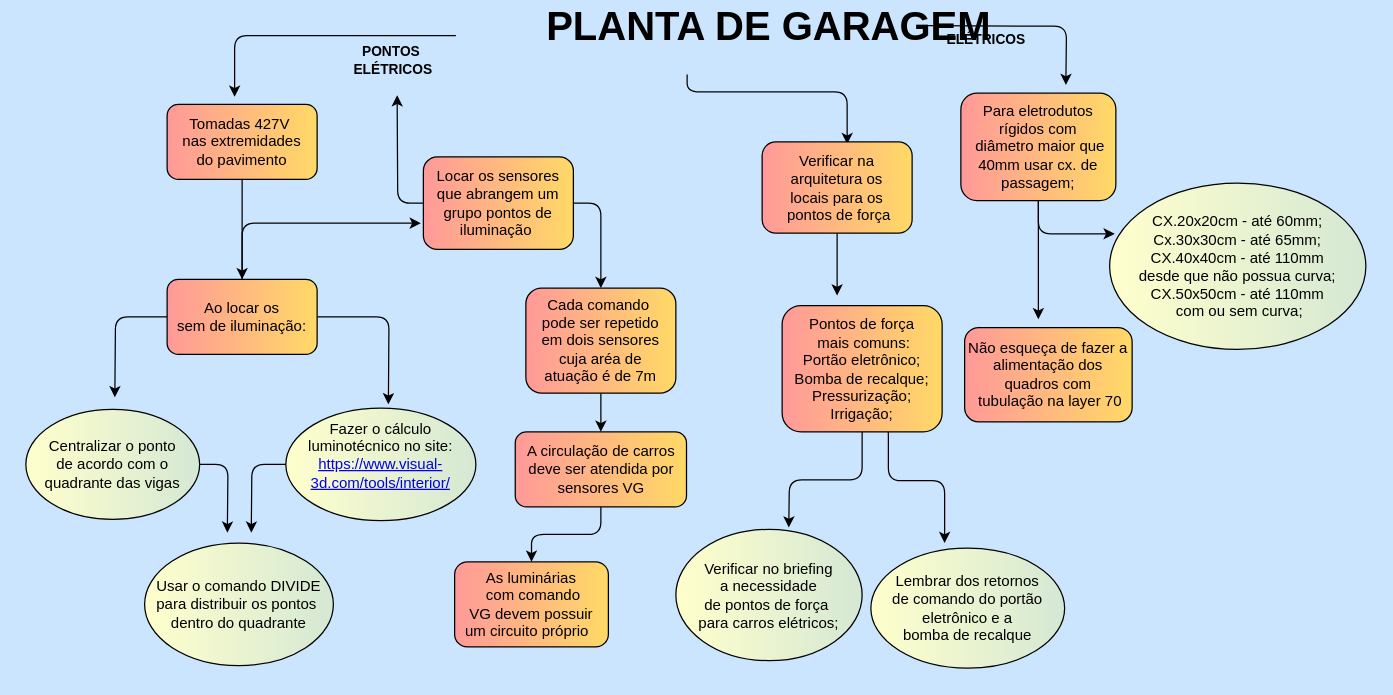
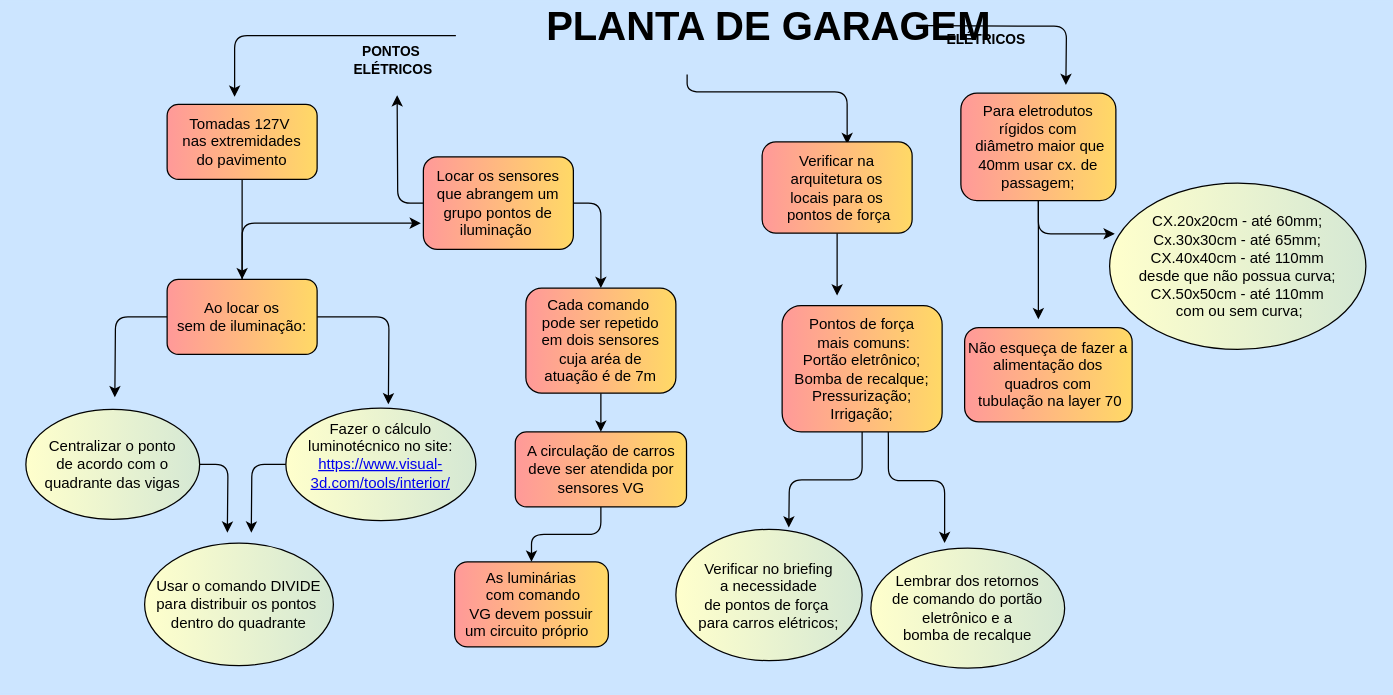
  <mxCell id="0" />
  <mxCell id="1" parent="0" />
  <mxCell id="2" value="" style="edgeStyle=orthogonalEdgeStyle;rounded=1;orthogonalLoop=1;jettySize=auto;html=1;" edge="1" parent="1"><mxGeometry relative="1" as="geometry"><mxPoint x="364" y="28" as="sourcePoint" /><mxPoint x="187" y="77" as="targetPoint" /><Array as="points"><mxPoint x="347" y="28" /><mxPoint x="218" y="28" /></Array></mxGeometry></mxCell>
  <mxCell id="3" value="PONTOS&lt;br&gt;&amp;nbsp;ELÉTRICOS" style="edgeLabel;html=1;align=center;verticalAlign=middle;resizable=0;points=[];labelBackgroundColor=none;fontStyle=1" vertex="1" connectable="0" parent="2"><mxGeometry x="0.018" y="-2" relative="1" as="geometry"><mxPoint x="62" y="21" as="offset" /></mxGeometry></mxCell>
  <mxCell id="4" style="edgeStyle=orthogonalEdgeStyle;rounded=1;orthogonalLoop=1;jettySize=auto;html=1;" edge="1" parent="1"><mxGeometry relative="1" as="geometry"><mxPoint x="852" y="67.5" as="targetPoint" /><mxPoint x="741" y="20" as="sourcePoint" /></mxGeometry></mxCell>
  <mxCell id="5" style="edgeStyle=orthogonalEdgeStyle;rounded=1;orthogonalLoop=1;jettySize=auto;html=1;entryX=0.567;entryY=0.025;entryDx=0;entryDy=0;entryPerimeter=0;" edge="1" parent="1" source="6" target="19"><mxGeometry relative="1" as="geometry"><mxPoint x="710" y="113" as="targetPoint" /><Array as="points"><mxPoint x="549" y="73" /><mxPoint x="677" y="73" /></Array></mxGeometry></mxCell>
  <mxCell id="6" value="PLANTA DE GARAGEM&lt;br&gt;&amp;nbsp;" style="text;strokeColor=none;fillColor=none;html=1;fontSize=32;fontStyle=1;verticalAlign=middle;align=center;labelBackgroundColor=none;labelBorderColor=none;strokeWidth=2;fontColor=#000000;" parent="1" vertex="1"><mxGeometry x="495" y="20" width="237" height="39" as="geometry" /></mxCell>
  <mxCell id="7" value="" style="edgeStyle=orthogonalEdgeStyle;rounded=1;orthogonalLoop=1;jettySize=auto;html=1;" edge="1" parent="1" source="8" target="12"><mxGeometry relative="1" as="geometry" /></mxCell>
- <mxCell id="8" value="Tomadas 427V&amp;nbsp;&lt;br&gt;nas extremidades&lt;br&gt;do pavimento" style="rounded=1;whiteSpace=wrap;html=1;gradientColor=#FFD966;fillColor=#FF9999;gradientDirection=east;" vertex="1" parent="1"><mxGeometry x="133" y="83" width="120" height="60" as="geometry" /></mxCell>
+ <mxCell id="8" value="Tomadas 127V&amp;nbsp;&lt;br&gt;nas extremidades&lt;br&gt;do pavimento" style="rounded=1;whiteSpace=wrap;html=1;gradientColor=#FFD966;fillColor=#FF9999;gradientDirection=east;" vertex="1" parent="1"><mxGeometry x="133" y="83" width="120" height="60" as="geometry" /></mxCell>
  <mxCell id="9" style="edgeStyle=orthogonalEdgeStyle;rounded=1;orthogonalLoop=1;jettySize=auto;html=1;" edge="1" parent="1" source="12"><mxGeometry relative="1" as="geometry"><mxPoint x="91.169" y="317.338" as="targetPoint" /></mxGeometry></mxCell>
  <mxCell id="10" style="edgeStyle=orthogonalEdgeStyle;rounded=1;orthogonalLoop=1;jettySize=auto;html=1;" edge="1" parent="1" source="12"><mxGeometry relative="1" as="geometry"><mxPoint x="310" y="323" as="targetPoint" /></mxGeometry></mxCell>
  <mxCell id="11" style="edgeStyle=orthogonalEdgeStyle;rounded=1;orthogonalLoop=1;jettySize=auto;html=1;" edge="1" parent="1" source="12"><mxGeometry relative="1" as="geometry"><mxPoint x="336" y="178" as="targetPoint" /><Array as="points"><mxPoint x="193" y="178" /></Array></mxGeometry></mxCell>
  <mxCell id="12" value="Ao locar os&lt;br&gt;&amp;nbsp;sem de iluminação:&amp;nbsp;" style="rounded=1;whiteSpace=wrap;html=1;gradientColor=#FFD966;fillColor=#FF9999;gradientDirection=east;" vertex="1" parent="1"><mxGeometry x="133" y="223" width="120" height="60" as="geometry" /></mxCell>
  <mxCell id="13" style="edgeStyle=orthogonalEdgeStyle;rounded=1;orthogonalLoop=1;jettySize=auto;html=1;" edge="1" parent="1" source="14"><mxGeometry relative="1" as="geometry"><mxPoint x="181.169" y="425.672" as="targetPoint" /></mxGeometry></mxCell>
  <mxCell id="14" value="Centralizar o ponto&lt;br&gt;de acordo com o&lt;br&gt;quadrante das vigas" style="ellipse;whiteSpace=wrap;html=1;fillColor=#FFFFCC;rounded=1;gradientColor=#D5E8D4;gradientDirection=east;" vertex="1" parent="1"><mxGeometry x="20" y="327" width="139" height="88" as="geometry" /></mxCell>
  <mxCell id="15" style="edgeStyle=orthogonalEdgeStyle;rounded=1;orthogonalLoop=1;jettySize=auto;html=1;" edge="1" parent="1" source="16"><mxGeometry relative="1" as="geometry"><mxPoint x="200.336" y="425.672" as="targetPoint" /></mxGeometry></mxCell>
  <mxCell id="16" value="Fazer o cálculo&lt;br&gt;luminotécnico no site:&lt;br&gt;&lt;a href=&quot;https://www.visual-3d.com/tools/interior/&quot;&gt;https://www.visual-3d.com/tools/interior/&lt;/a&gt;&lt;br&gt;&amp;nbsp;" style="ellipse;whiteSpace=wrap;html=1;fillColor=#FFFFCC;rounded=1;gradientColor=#D5E8D4;gradientDirection=east;" vertex="1" parent="1"><mxGeometry x="228" y="326" width="152" height="90" as="geometry" /></mxCell>
  <mxCell id="17" value="Usar o comando DIVIDE&lt;br&gt;para distribuir os pontos&amp;nbsp;&lt;br&gt;dentro do quadrante" style="ellipse;whiteSpace=wrap;html=1;fillColor=#FFFFCC;rounded=1;gradientColor=#D5E8D4;gradientDirection=east;" vertex="1" parent="1"><mxGeometry x="115" y="434" width="151" height="98" as="geometry" /></mxCell>
  <mxCell id="18" style="edgeStyle=orthogonalEdgeStyle;rounded=1;orthogonalLoop=1;jettySize=auto;html=1;" edge="1" parent="1" source="19"><mxGeometry relative="1" as="geometry"><mxPoint x="669" y="236" as="targetPoint" /></mxGeometry></mxCell>
  <mxCell id="19" value="Verificar na arquitetura os&lt;br&gt;locais&amp;nbsp;para os&lt;br&gt;&amp;nbsp;pontos de força" style="rounded=1;whiteSpace=wrap;html=1;labelBackgroundColor=none;fillColor=#FF9999;gradientColor=#FFD966;gradientDirection=east;" vertex="1" parent="1"><mxGeometry x="609" y="113" width="120" height="73" as="geometry" /></mxCell>
  <mxCell id="20" style="edgeStyle=orthogonalEdgeStyle;rounded=1;orthogonalLoop=1;jettySize=auto;html=1;" edge="1" parent="1"><mxGeometry relative="1" as="geometry"><mxPoint x="755" y="434" as="targetPoint" /><mxPoint x="707" y="339" as="sourcePoint" /><Array as="points"><mxPoint x="710" y="384" /><mxPoint x="755" y="384" /></Array></mxGeometry></mxCell>
  <mxCell id="21" style="edgeStyle=orthogonalEdgeStyle;rounded=1;orthogonalLoop=1;jettySize=auto;html=1;" edge="1" parent="1" source="22"><mxGeometry relative="1" as="geometry"><mxPoint x="630.336" y="421.505" as="targetPoint" /></mxGeometry></mxCell>
  <mxCell id="22" value="Pontos de força&lt;br&gt;&amp;nbsp;mais comuns:&lt;br&gt;Portão eletrônico;&lt;br&gt;Bomba de recalque;&lt;br&gt;Pressurização;&lt;br&gt;Irrigação;" style="rounded=1;whiteSpace=wrap;html=1;labelBackgroundColor=none;fillColor=#FF9999;gradientColor=#FFD966;gradientDirection=east;" vertex="1" parent="1"><mxGeometry x="625" y="244" width="128" height="101" as="geometry" /></mxCell>
  <mxCell id="23" value="Verificar no briefing&lt;br&gt;a necessidade&lt;br&gt;de pontos de força&amp;nbsp;&lt;br&gt;para carros elétricos;" style="ellipse;whiteSpace=wrap;html=1;fillColor=#FFFFCC;rounded=1;gradientColor=#D5E8D4;gradientDirection=east;" vertex="1" parent="1"><mxGeometry x="540" y="423" width="149" height="105" as="geometry" /></mxCell>
  <mxCell id="24" value="ELÉTRICOS" style="edgeLabel;html=1;align=center;verticalAlign=middle;resizable=0;points=[];labelBackgroundColor=none;fontStyle=1" vertex="1" connectable="0" parent="1"><mxGeometry x="782" y="58" as="geometry"><mxPoint x="5" y="-28" as="offset" /></mxGeometry></mxCell>
  <mxCell id="25" style="edgeStyle=orthogonalEdgeStyle;rounded=1;orthogonalLoop=1;jettySize=auto;html=1;" edge="1" parent="1" source="27"><mxGeometry relative="1" as="geometry"><mxPoint x="830" y="255" as="targetPoint" /></mxGeometry></mxCell>
  <mxCell id="26" style="edgeStyle=orthogonalEdgeStyle;rounded=1;orthogonalLoop=1;jettySize=auto;html=1;entryX=0.02;entryY=0.305;entryDx=0;entryDy=0;entryPerimeter=0;" edge="1" parent="1" source="27" target="37"><mxGeometry relative="1" as="geometry"><mxPoint x="877.836" y="203.172" as="targetPoint" /><Array as="points"><mxPoint x="830" y="187" /></Array></mxGeometry></mxCell>
  <mxCell id="27" value="Para eletrodutos rígidos com&lt;br&gt;&amp;nbsp;diâmetro maior que 40mm usar cx. de passagem;" style="rounded=1;whiteSpace=wrap;html=1;gradientColor=#FFD966;fillColor=#FF9999;gradientDirection=east;" vertex="1" parent="1"><mxGeometry x="768" y="74" width="124" height="86" as="geometry" /></mxCell>
  <mxCell id="28" value="Não esqueça de fazer a alimentação dos quadros com&lt;br&gt;&amp;nbsp;tubulação na layer 70" style="rounded=1;whiteSpace=wrap;html=1;gradientColor=#FFD966;fillColor=#FF9999;gradientDirection=east;" vertex="1" parent="1"><mxGeometry x="771" y="261.5" width="134" height="75.5" as="geometry" /></mxCell>
  <mxCell id="29" style="edgeStyle=orthogonalEdgeStyle;rounded=1;orthogonalLoop=1;jettySize=auto;html=1;" edge="1" parent="1" source="31"><mxGeometry relative="1" as="geometry"><mxPoint x="317.003" y="75.672" as="targetPoint" /></mxGeometry></mxCell>
  <mxCell id="30" value="" style="edgeStyle=orthogonalEdgeStyle;rounded=1;orthogonalLoop=1;jettySize=auto;html=1;exitX=1;exitY=0.5;exitDx=0;exitDy=0;" edge="1" parent="1" source="31" target="33"><mxGeometry relative="1" as="geometry" /></mxCell>
  <mxCell id="31" value="Locar os sensores&lt;br&gt;que abrangem um&lt;br&gt;grupo pontos de iluminação&amp;nbsp;" style="rounded=1;whiteSpace=wrap;html=1;gradientColor=#FFD966;fillColor=#FF9999;gradientDirection=east;" vertex="1" parent="1"><mxGeometry x="338" y="125" width="120" height="74" as="geometry" /></mxCell>
  <mxCell id="32" value="" style="edgeStyle=orthogonalEdgeStyle;rounded=1;orthogonalLoop=1;jettySize=auto;html=1;" edge="1" parent="1" source="33" target="35"><mxGeometry relative="1" as="geometry" /></mxCell>
  <mxCell id="33" value="Cada comando&amp;nbsp;&lt;br&gt;pode ser repetido&lt;br&gt;em dois sensores&lt;br&gt;cuja aréa de &lt;br&gt;atuação é de 7m" style="rounded=1;whiteSpace=wrap;html=1;gradientColor=#FFD966;fillColor=#FF9999;gradientDirection=east;" vertex="1" parent="1"><mxGeometry x="420" y="230" width="120" height="84" as="geometry" /></mxCell>
  <mxCell id="34" value="" style="edgeStyle=orthogonalEdgeStyle;rounded=1;orthogonalLoop=1;jettySize=auto;html=1;" edge="1" parent="1" source="35" target="38"><mxGeometry relative="1" as="geometry" /></mxCell>
  <mxCell id="35" value="A circulação de carros&lt;br&gt;deve ser atendida por&lt;br&gt;sensores VG" style="rounded=1;whiteSpace=wrap;html=1;gradientColor=#FFD966;fillColor=#FF9999;gradientDirection=east;" vertex="1" parent="1"><mxGeometry x="411.5" y="345" width="137" height="60" as="geometry" /></mxCell>
  <mxCell id="36" value="Lembrar dos retornos&lt;br&gt;de comando do portão eletrônico e a&lt;br&gt;bomba de recalque" style="ellipse;whiteSpace=wrap;html=1;fillColor=#FFFFCC;rounded=1;gradientColor=#D5E8D4;gradientDirection=east;" vertex="1" parent="1"><mxGeometry x="696" y="438" width="155" height="96" as="geometry" /></mxCell>
  <mxCell id="37" value="CX.20x20cm - até 60mm;&lt;br&gt;Cx.30x30cm - até 65mm;&lt;br&gt;CX.40x40cm - até 110mm&lt;br&gt;desde que não possua curva;&lt;br&gt;CX.50x50cm - até 110mm&lt;br&gt;&amp;nbsp;com ou sem curva;" style="ellipse;whiteSpace=wrap;html=1;fillColor=#FFFFCC;rounded=1;gradientColor=#D5E8D4;gradientDirection=east;" vertex="1" parent="1"><mxGeometry x="887" y="146" width="205" height="133" as="geometry" /></mxCell>
  <mxCell id="38" value="As luminárias&lt;br&gt;&amp;nbsp;com comando &lt;br&gt;VG devem possuir &lt;br&gt;um circuito próprio&amp;nbsp;&amp;nbsp;" style="rounded=1;whiteSpace=wrap;html=1;gradientColor=#FFD966;fillColor=#FF9999;gradientDirection=east;" vertex="1" parent="1"><mxGeometry x="363" y="449" width="123" height="68" as="geometry" /></mxCell>
